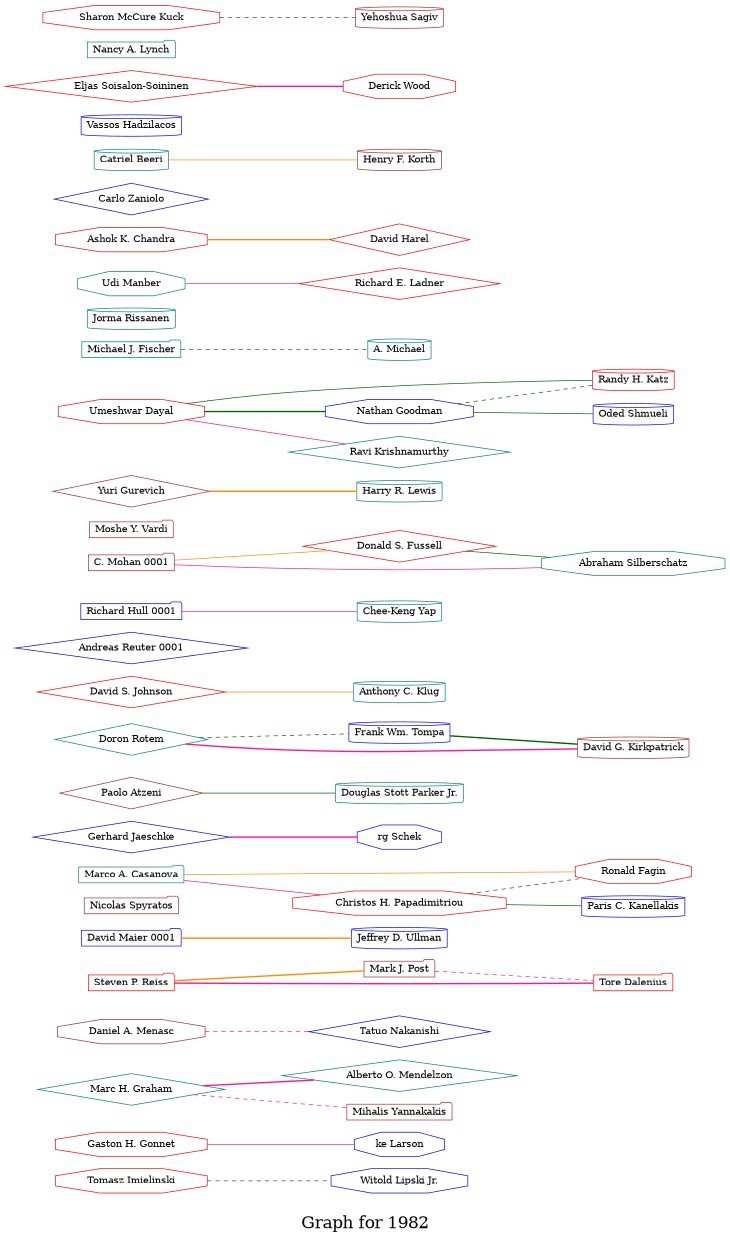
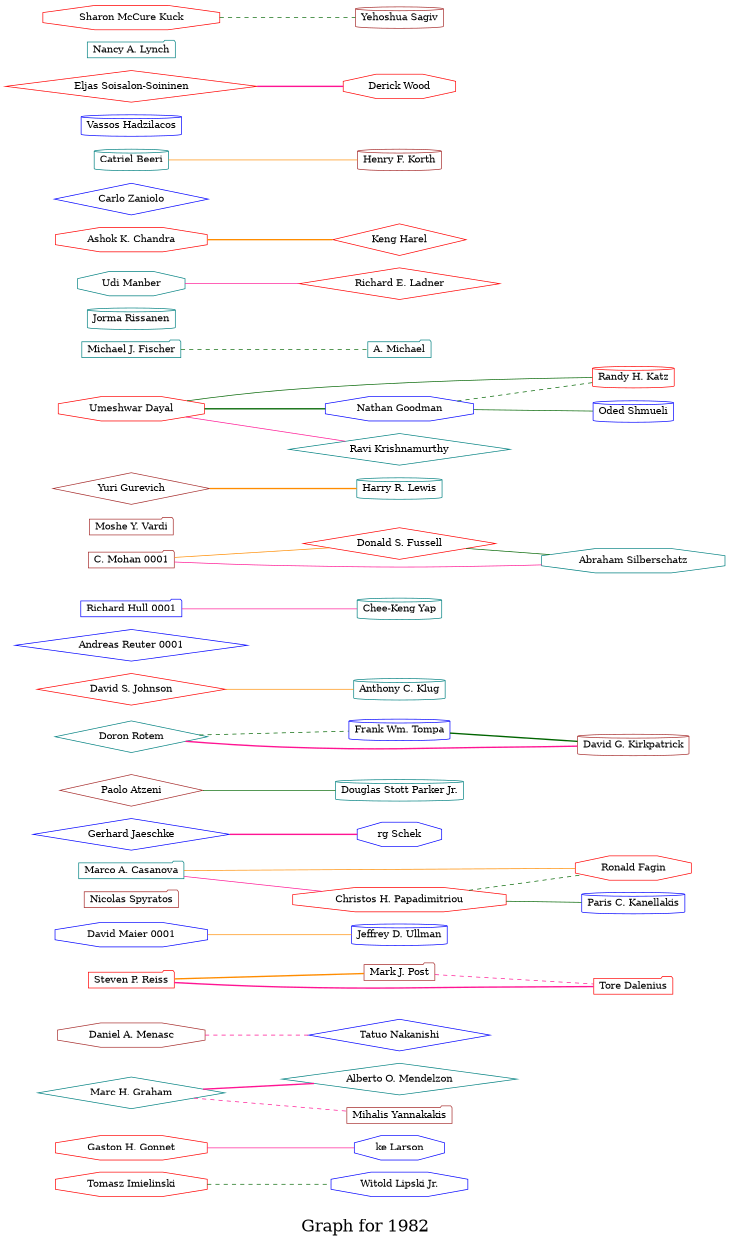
  graph {
    fontsize=24
    label="\nGraph for 1982\n"
    rankdir=LR
    splines=true
    node [color=red shape=octagon]
    edge [color=deeppink style=solid]
    n1 [height=0.3 label="Tomasz Imielinski" width=0.3]
    n2 [color=blue height=0.3 label="Witold Lipski Jr." width=0.3]
    n3 [height=0.3 label="Gaston H. Gonnet" width=0.3]
    n4 [color=blue height=0.3 label="ke Larson" width=0.3]
    n5 [color=teal height=0.3 label="Marc H. Graham" shape=diamond width=0.3]
    n6 [color=teal height=0.3 label="Alberto O. Mendelzon" shape=diamond width=0.3]
    n7 [color=brown height=0.3 label="Mihalis Yannakakis" shape=folder width=0.3]
    n8 [color=brown height=0.3 label="Daniel A. Menasc" width=0.3]
    n9 [color=blue height=0.3 label="Tatuo Nakanishi" shape=diamond width=0.3]
    n10 [height=0.3 label="Steven P. Reiss" shape=folder width=0.3]
    n11 [color=brown height=0.3 label="Mark J. Post" shape=folder width=0.3]
    n12 [height=0.3 label="Tore Dalenius" shape=folder width=0.3]
-   n13 [color=blue height=0.3 label="David Maier 0001" shape=folder width=0.3]
+   n13 [color=blue height=0.3 label="David Maier 0001" width=0.3]
    n14 [color=blue height=0.3 label="Jeffrey D. Ullman" shape=cylinder width=0.3]
    n15 [color=brown height=0.3 label="Nicolas Spyratos" shape=folder width=0.3]
    n16 [color=teal height=0.3 label="Marco A. Casanova" shape=folder width=0.3]
    n17 [height=0.3 label="Christos H. Papadimitriou" width=0.3]
    n18 [height=0.3 label="Ronald Fagin" width=0.3]
    n19 [color=blue height=0.3 label="Paris C. Kanellakis" shape=cylinder width=0.3]
    n20 [color=blue height=0.3 label="Gerhard Jaeschke" shape=diamond width=0.3]
    n21 [color=blue height=0.3 label="rg Schek" width=0.3]
    n22 [color=brown height=0.3 label="Paolo Atzeni" shape=diamond width=0.3]
    n23 [color=teal height=0.3 label="Douglas Stott Parker Jr." shape=cylinder width=0.3]
    n24 [color=teal height=0.3 label="Doron Rotem" shape=diamond width=0.3]
    n25 [color=blue height=0.3 label="Frank Wm. Tompa" shape=cylinder width=0.3]
    n26 [color=brown height=0.3 label="David G. Kirkpatrick" shape=cylinder width=0.3]
    n27 [height=0.3 label="David S. Johnson" shape=diamond width=0.3]
    n28 [color=teal height=0.3 label="Anthony C. Klug" shape=cylinder width=0.3]
    n29 [color=blue height=0.3 label="Andreas Reuter 0001" shape=diamond width=0.3]
    n30 [color=blue height=0.3 label="Richard Hull 0001" shape=folder width=0.3]
    n31 [color=teal height=0.3 label="Chee-Keng Yap" shape=cylinder width=0.3]
    n32 [color=brown height=0.3 label="C. Mohan 0001" shape=folder width=0.3]
    n33 [height=0.3 label="Donald S. Fussell" shape=diamond width=0.3]
    n34 [color=teal height=0.3 label="Abraham Silberschatz" width=0.3]
    n35 [color=brown height=0.3 label="Moshe Y. Vardi" shape=folder width=0.3]
    n36 [color=brown height=0.3 label="Yuri Gurevich" shape=diamond width=0.3]
    n37 [color=teal height=0.3 label="Harry R. Lewis" shape=cylinder width=0.3]
    n38 [height=0.3 label="Umeshwar Dayal" width=0.3]
    n39 [color=blue height=0.3 label="Nathan Goodman" width=0.3]
    n40 [height=0.3 label="Randy H. Katz" shape=cylinder width=0.3]
    n41 [color=teal height=0.3 label="Ravi Krishnamurthy" shape=diamond width=0.3]
    n42 [color=blue height=0.3 label="Oded Shmueli" shape=cylinder width=0.3]
    n43 [color=teal height=0.3 label="Michael J. Fischer" shape=folder width=0.3]
-   n44 [color=teal height=0.3 label="A. Michael" shape=cylinder width=0.3]
+   n44 [color=teal height=0.3 label="A. Michael" shape=folder width=0.3]
    n45 [color=teal height=0.3 label="Jorma Rissanen" shape=cylinder width=0.3]
    n46 [color=teal height=0.3 label="Udi Manber" width=0.3]
    n47 [height=0.3 label="Richard E. Ladner" shape=diamond width=0.3]
    n48 [height=0.3 label="Ashok K. Chandra" width=0.3]
-   n49 [height=0.3 label="David Harel" shape=diamond width=0.3]
+   n49 [height=0.3 label="Keng Harel" shape=diamond width=0.3]
    n50 [color=blue height=0.3 label="Carlo Zaniolo" shape=diamond width=0.3]
    n51 [color=teal height=0.3 label="Catriel Beeri" shape=cylinder width=0.3]
    n52 [color=brown height=0.3 label="Henry F. Korth" shape=cylinder width=0.3]
    n53 [color=blue height=0.3 label="Vassos Hadzilacos" shape=cylinder width=0.3]
    n54 [height=0.3 label="Eljas Soisalon-Soininen" shape=diamond width=0.3]
    n55 [height=0.3 label="Derick Wood" width=0.3]
    n56 [color=teal height=0.3 label="Nancy A. Lynch" shape=folder width=0.3]
    n57 [height=0.3 label="Sharon McCure Kuck" width=0.3]
    n58 [color=brown height=0.3 label="Yehoshua Sagiv" shape=cylinder width=0.3]
    n1 -- n2 [color=darkgreen style=dashed]
    n3 -- n4
    n5 -- n6 [style=bold]
    n5 -- n7 [style=dashed]
    n8 -- n9 [style=dashed]
    n10 -- n11 [color=darkorange style=bold]
    n10 -- n12 [style=bold]
    n11 -- n12 [style=dashed]
-   n13 -- n14 [color=darkorange style=bold]
+   n13 -- n14 [color=darkorange]
    n16 -- n17
    n16 -- n18 [color=darkorange]
    n17 -- n18 [color=darkgreen style=dashed]
    n17 -- n19 [color=darkgreen]
    n20 -- n21 [style=bold]
    n22 -- n23 [color=darkgreen]
    n24 -- n25 [color=darkgreen style=dashed]
    n24 -- n26 [style=bold]
    n25 -- n26 [color=darkgreen style=bold]
    n27 -- n28 [color=darkorange]
    n30 -- n31
    n32 -- n33 [color=darkorange]
    n32 -- n34
    n33 -- n34 [color=darkgreen]
    n36 -- n37 [color=darkorange style=bold]
    n38 -- n39 [color=darkgreen style=bold]
    n38 -- n40 [color=darkgreen]
    n38 -- n41
    n39 -- n40 [color=darkgreen style=dashed]
    n39 -- n42 [color=darkgreen]
    n43 -- n44 [color=darkgreen style=dashed]
    n46 -- n47
    n48 -- n49 [color=darkorange style=bold]
    n51 -- n52 [color=darkorange]
    n54 -- n55 [style=bold]
    n57 -- n58 [color=darkgreen style=dashed]
  }
